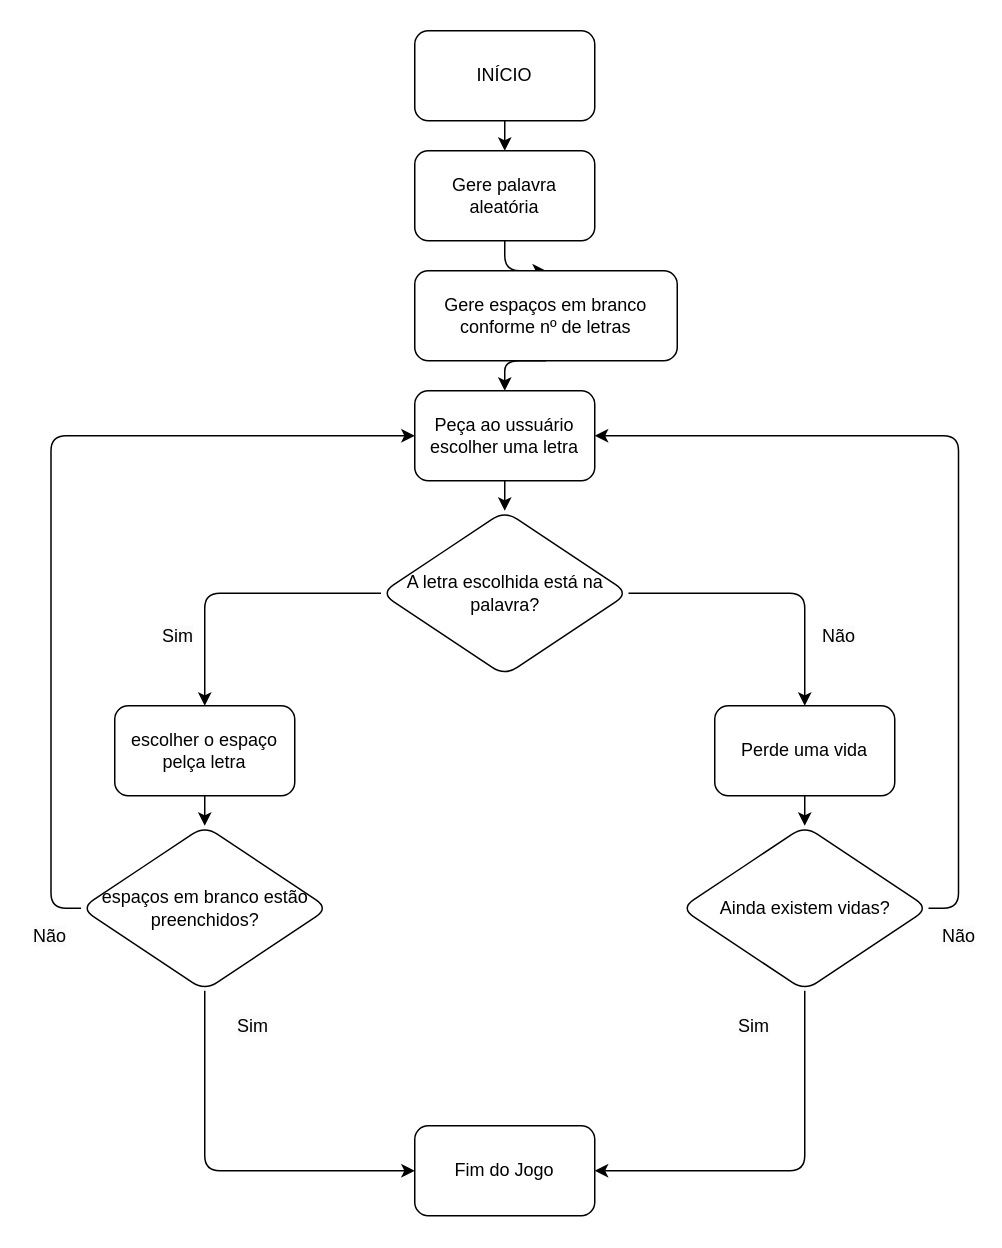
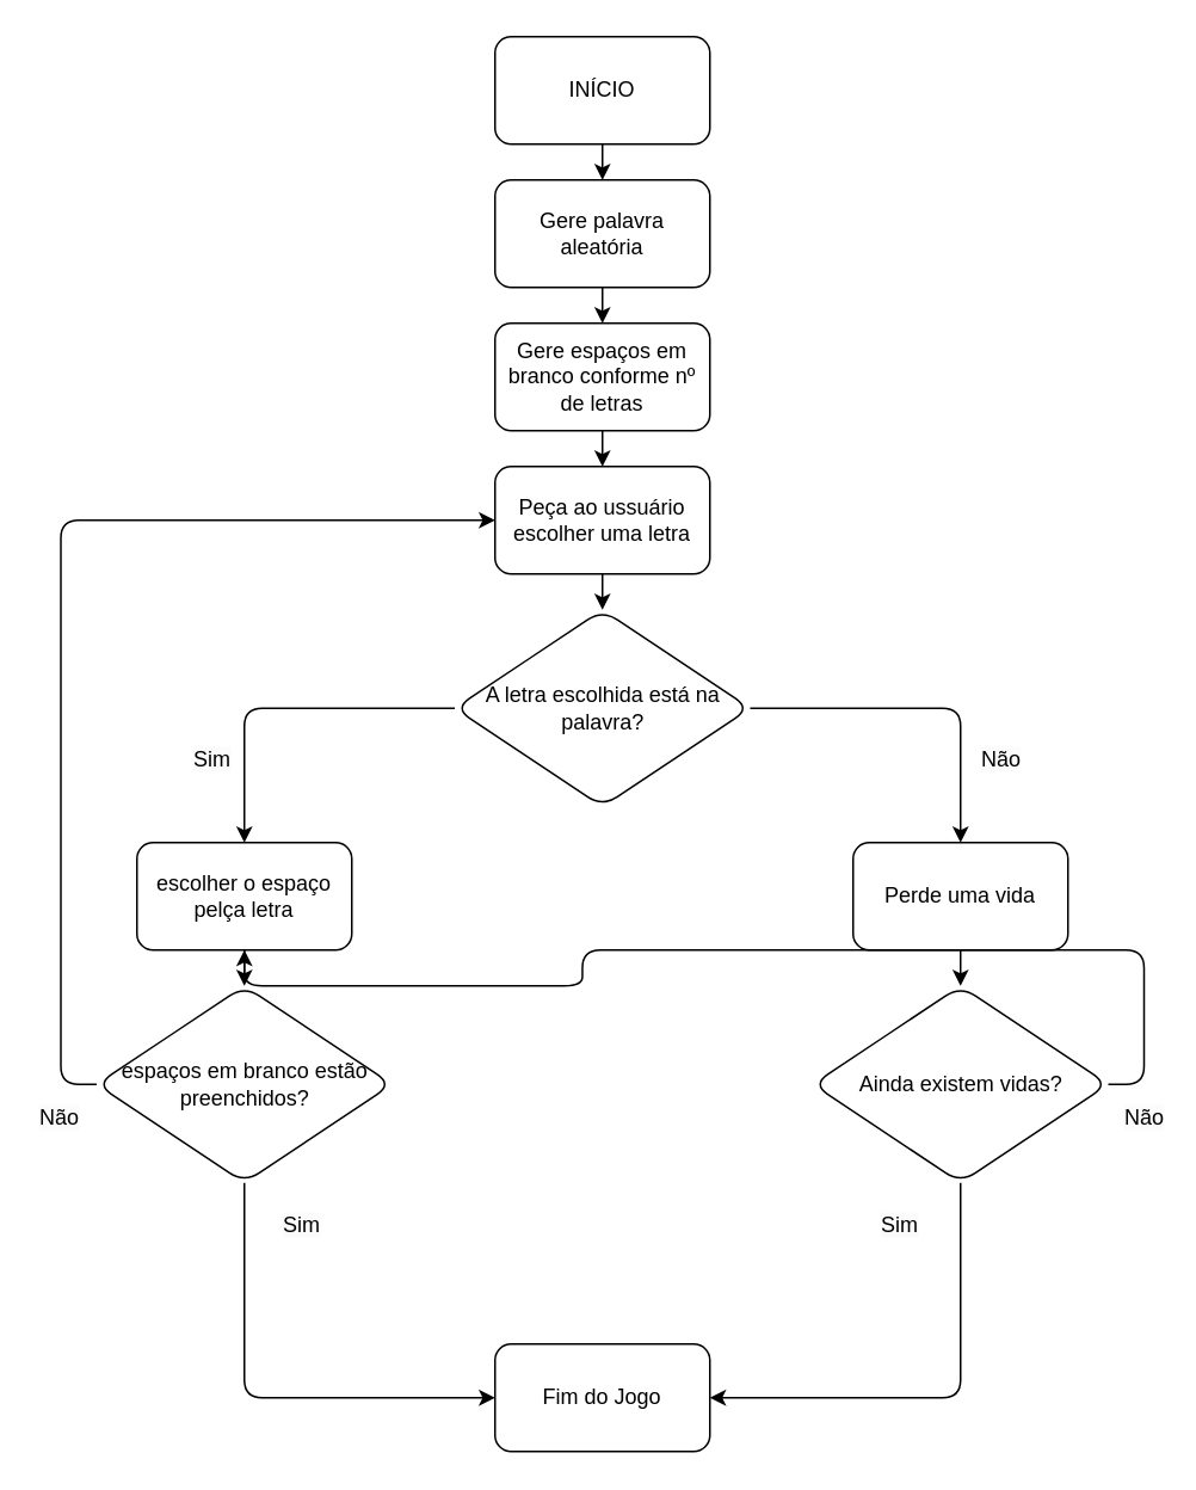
  <mxCell id="0" />
  <mxCell id="1" parent="0" />
  <mxCell id="2" style="edgeStyle=orthogonalEdgeStyle;rounded=1;orthogonalLoop=1;jettySize=auto;html=1;exitX=0.5;exitY=1;exitDx=0;exitDy=0;" parent="1" source="3" target="5" edge="1"><mxGeometry relative="1" as="geometry" /></mxCell>
  <mxCell id="3" value="INÍCIO" style="rounded=1;whiteSpace=wrap;html=1;" parent="1" vertex="1"><mxGeometry x="276" y="20" width="120" height="60" as="geometry" /></mxCell>
  <mxCell id="4" style="edgeStyle=orthogonalEdgeStyle;rounded=1;orthogonalLoop=1;jettySize=auto;html=1;exitX=0.5;exitY=1;exitDx=0;exitDy=0;" parent="1" source="5" target="7" edge="1"><mxGeometry relative="1" as="geometry" /></mxCell>
  <mxCell id="5" value="Gere palavra aleatória" style="rounded=1;whiteSpace=wrap;html=1;" parent="1" vertex="1"><mxGeometry x="276" y="100" width="120" height="60" as="geometry" /></mxCell>
  <mxCell id="6" style="edgeStyle=orthogonalEdgeStyle;rounded=1;orthogonalLoop=1;jettySize=auto;html=1;exitX=0.5;exitY=1;exitDx=0;exitDy=0;entryX=0.5;entryY=0;entryDx=0;entryDy=0;" parent="1" source="7" target="9" edge="1"><mxGeometry relative="1" as="geometry" /></mxCell>
- <mxCell id="7" value="Gere espaços em branco conforme nº de letras" style="rounded=1;whiteSpace=wrap;html=1;" parent="1" vertex="1"><mxGeometry x="276" y="180" width="175" height="60" as="geometry" /></mxCell>
+ <mxCell id="7" value="Gere espaços em branco conforme nº de letras" style="rounded=1;whiteSpace=wrap;html=1;" parent="1" vertex="1"><mxGeometry x="276" y="180" width="120" height="60" as="geometry" /></mxCell>
  <mxCell id="8" style="edgeStyle=orthogonalEdgeStyle;rounded=1;orthogonalLoop=1;jettySize=auto;html=1;exitX=0.5;exitY=1;exitDx=0;exitDy=0;entryX=0.5;entryY=0;entryDx=0;entryDy=0;" parent="1" source="9" target="12" edge="1"><mxGeometry relative="1" as="geometry" /></mxCell>
  <mxCell id="9" value="Peça ao ussuário escolher uma letra" style="rounded=1;whiteSpace=wrap;html=1;" parent="1" vertex="1"><mxGeometry x="276" y="260" width="120" height="60" as="geometry" /></mxCell>
  <mxCell id="10" style="edgeStyle=orthogonalEdgeStyle;rounded=1;orthogonalLoop=1;jettySize=auto;html=1;exitX=0;exitY=0.5;exitDx=0;exitDy=0;entryX=0.5;entryY=0;entryDx=0;entryDy=0;" parent="1" source="12" target="14" edge="1"><mxGeometry relative="1" as="geometry" /></mxCell>
  <mxCell id="11" style="edgeStyle=orthogonalEdgeStyle;rounded=1;orthogonalLoop=1;jettySize=auto;html=1;exitX=1;exitY=0.5;exitDx=0;exitDy=0;" parent="1" source="12" target="16" edge="1"><mxGeometry relative="1" as="geometry" /></mxCell>
  <mxCell id="12" value="A letra escolhida está na palavra?" style="rhombus;whiteSpace=wrap;html=1;rounded=1;" parent="1" vertex="1"><mxGeometry x="253.5" y="340" width="165" height="110" as="geometry" /></mxCell>
  <mxCell id="13" style="edgeStyle=orthogonalEdgeStyle;rounded=1;orthogonalLoop=1;jettySize=auto;html=1;exitX=0.5;exitY=1;exitDx=0;exitDy=0;" parent="1" source="14" target="21" edge="1"><mxGeometry relative="1" as="geometry" /></mxCell>
  <mxCell id="14" value="escolher o espaço pelça letra" style="rounded=1;whiteSpace=wrap;html=1;" parent="1" vertex="1"><mxGeometry x="76" y="470" width="120" height="60" as="geometry" /></mxCell>
  <mxCell id="15" style="edgeStyle=orthogonalEdgeStyle;rounded=1;orthogonalLoop=1;jettySize=auto;html=1;exitX=0.5;exitY=1;exitDx=0;exitDy=0;" parent="1" source="16" target="24" edge="1"><mxGeometry relative="1" as="geometry" /></mxCell>
  <mxCell id="16" value="Perde uma vida" style="rounded=1;whiteSpace=wrap;html=1;" parent="1" vertex="1"><mxGeometry x="476" y="470" width="120" height="60" as="geometry" /></mxCell>
  <mxCell id="17" value="&lt;span style=&quot;color: rgb(0, 0, 0); font-family: Helvetica; font-size: 12px; font-style: normal; font-variant-ligatures: normal; font-variant-caps: normal; font-weight: 400; letter-spacing: normal; orphans: 2; text-align: center; text-indent: 0px; text-transform: none; widows: 2; word-spacing: 0px; -webkit-text-stroke-width: 0px; white-space: normal; background-color: rgb(251, 251, 251); text-decoration-thickness: initial; text-decoration-style: initial; text-decoration-color: initial; display: inline !important; float: none;&quot;&gt;Sim&lt;/span&gt;" style="text;whiteSpace=wrap;html=1;rounded=1;" parent="1" vertex="1"><mxGeometry x="106" y="410" width="20" height="20" as="geometry" /></mxCell>
  <mxCell id="18" value="&lt;span style=&quot;color: rgb(0, 0, 0); font-family: Helvetica; font-size: 12px; font-style: normal; font-variant-ligatures: normal; font-variant-caps: normal; font-weight: 400; letter-spacing: normal; orphans: 2; text-align: center; text-indent: 0px; text-transform: none; widows: 2; word-spacing: 0px; -webkit-text-stroke-width: 0px; white-space: normal; background-color: rgb(251, 251, 251); text-decoration-thickness: initial; text-decoration-style: initial; text-decoration-color: initial; display: inline !important; float: none;&quot;&gt;Não&lt;/span&gt;" style="text;whiteSpace=wrap;html=1;rounded=1;" parent="1" vertex="1"><mxGeometry x="546" y="410" width="20" height="20" as="geometry" /></mxCell>
  <mxCell id="19" style="edgeStyle=orthogonalEdgeStyle;rounded=1;orthogonalLoop=1;jettySize=auto;html=1;exitX=0;exitY=0.5;exitDx=0;exitDy=0;entryX=0;entryY=0.5;entryDx=0;entryDy=0;" parent="1" source="21" target="9" edge="1"><mxGeometry relative="1" as="geometry" /></mxCell>
  <mxCell id="20" style="edgeStyle=orthogonalEdgeStyle;rounded=1;orthogonalLoop=1;jettySize=auto;html=1;exitX=0.5;exitY=1;exitDx=0;exitDy=0;entryX=0;entryY=0.5;entryDx=0;entryDy=0;" parent="1" source="21" target="29" edge="1"><mxGeometry relative="1" as="geometry" /></mxCell>
  <mxCell id="21" value="espaços em branco estão preenchidos?" style="rhombus;whiteSpace=wrap;html=1;rounded=1;" parent="1" vertex="1"><mxGeometry x="53.5" y="550" width="165" height="110" as="geometry" /></mxCell>
- <mxCell id="22" style="edgeStyle=orthogonalEdgeStyle;rounded=1;orthogonalLoop=1;jettySize=auto;html=1;exitX=1;exitY=0.5;exitDx=0;exitDy=0;entryX=1;entryY=0.5;entryDx=0;entryDy=0;" parent="1" source="24" target="9" edge="1"><mxGeometry relative="1" as="geometry" /></mxCell>
+ <mxCell id="22" style="edgeStyle=orthogonalEdgeStyle;rounded=1;orthogonalLoop=1;jettySize=auto;html=1;exitX=1;exitY=0.5;exitDx=0;exitDy=0;" parent="1" source="24" target="14" edge="1"><mxGeometry relative="1" as="geometry" /></mxCell>
  <mxCell id="23" style="edgeStyle=orthogonalEdgeStyle;rounded=1;orthogonalLoop=1;jettySize=auto;html=1;exitX=0.5;exitY=1;exitDx=0;exitDy=0;entryX=1;entryY=0.5;entryDx=0;entryDy=0;" parent="1" source="24" target="29" edge="1"><mxGeometry relative="1" as="geometry" /></mxCell>
  <mxCell id="24" value="Ainda existem vidas?" style="rhombus;whiteSpace=wrap;html=1;rounded=1;" parent="1" vertex="1"><mxGeometry x="453.5" y="550" width="165" height="110" as="geometry" /></mxCell>
  <mxCell id="25" value="&lt;span style=&quot;color: rgb(0, 0, 0); font-family: Helvetica; font-size: 12px; font-style: normal; font-variant-ligatures: normal; font-variant-caps: normal; font-weight: 400; letter-spacing: normal; orphans: 2; text-align: center; text-indent: 0px; text-transform: none; widows: 2; word-spacing: 0px; -webkit-text-stroke-width: 0px; white-space: normal; background-color: rgb(251, 251, 251); text-decoration-thickness: initial; text-decoration-style: initial; text-decoration-color: initial; display: inline !important; float: none;&quot;&gt;Não&lt;/span&gt;" style="text;whiteSpace=wrap;html=1;rounded=1;" parent="1" vertex="1"><mxGeometry x="626" y="610" width="20" height="20" as="geometry" /></mxCell>
  <mxCell id="26" value="&lt;span style=&quot;color: rgb(0, 0, 0); font-family: Helvetica; font-size: 12px; font-style: normal; font-variant-ligatures: normal; font-variant-caps: normal; font-weight: 400; letter-spacing: normal; orphans: 2; text-align: center; text-indent: 0px; text-transform: none; widows: 2; word-spacing: 0px; -webkit-text-stroke-width: 0px; white-space: normal; background-color: rgb(251, 251, 251); text-decoration-thickness: initial; text-decoration-style: initial; text-decoration-color: initial; display: inline !important; float: none;&quot;&gt;Não&lt;/span&gt;" style="text;whiteSpace=wrap;html=1;rounded=1;" parent="1" vertex="1"><mxGeometry x="20" y="610" width="20" height="20" as="geometry" /></mxCell>
  <mxCell id="27" value="&lt;span style=&quot;color: rgb(0, 0, 0); font-family: Helvetica; font-size: 12px; font-style: normal; font-variant-ligatures: normal; font-variant-caps: normal; font-weight: 400; letter-spacing: normal; orphans: 2; text-align: center; text-indent: 0px; text-transform: none; widows: 2; word-spacing: 0px; -webkit-text-stroke-width: 0px; white-space: normal; background-color: rgb(251, 251, 251); text-decoration-thickness: initial; text-decoration-style: initial; text-decoration-color: initial; display: inline !important; float: none;&quot;&gt;Sim&lt;/span&gt;" style="text;whiteSpace=wrap;html=1;rounded=1;" parent="1" vertex="1"><mxGeometry x="156" y="670" width="20" height="20" as="geometry" /></mxCell>
  <mxCell id="28" value="&lt;span style=&quot;color: rgb(0, 0, 0); font-family: Helvetica; font-size: 12px; font-style: normal; font-variant-ligatures: normal; font-variant-caps: normal; font-weight: 400; letter-spacing: normal; orphans: 2; text-align: center; text-indent: 0px; text-transform: none; widows: 2; word-spacing: 0px; -webkit-text-stroke-width: 0px; white-space: normal; background-color: rgb(251, 251, 251); text-decoration-thickness: initial; text-decoration-style: initial; text-decoration-color: initial; display: inline !important; float: none;&quot;&gt;Sim&lt;/span&gt;" style="text;whiteSpace=wrap;html=1;rounded=1;" parent="1" vertex="1"><mxGeometry x="490" y="670" width="20" height="20" as="geometry" /></mxCell>
  <mxCell id="29" value="Fim do Jogo" style="rounded=1;whiteSpace=wrap;html=1;" parent="1" vertex="1"><mxGeometry x="276" y="750" width="120" height="60" as="geometry" /></mxCell>
